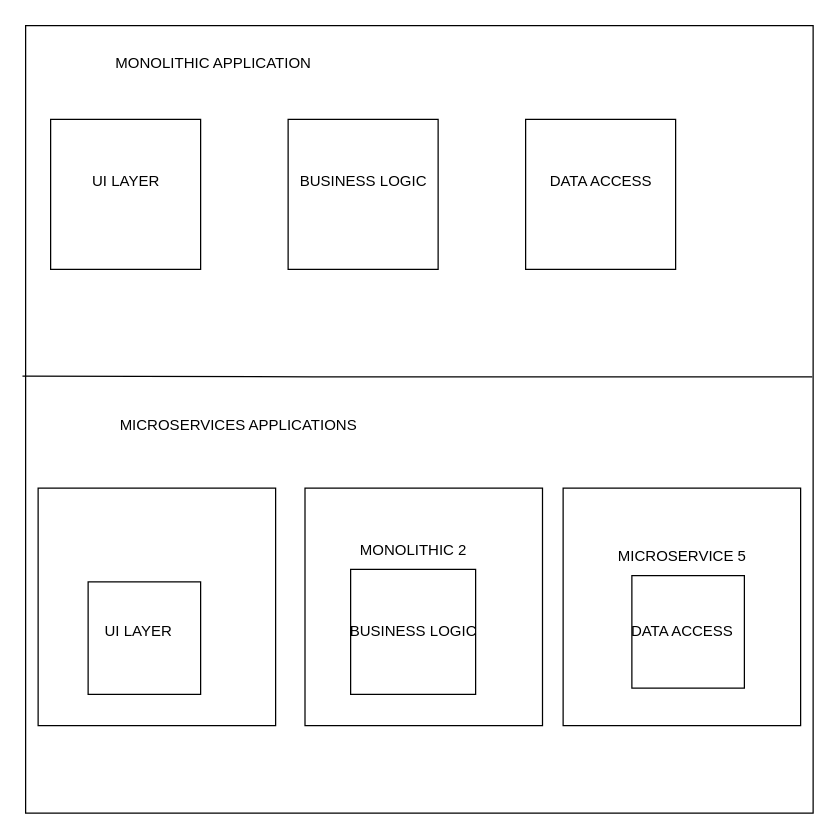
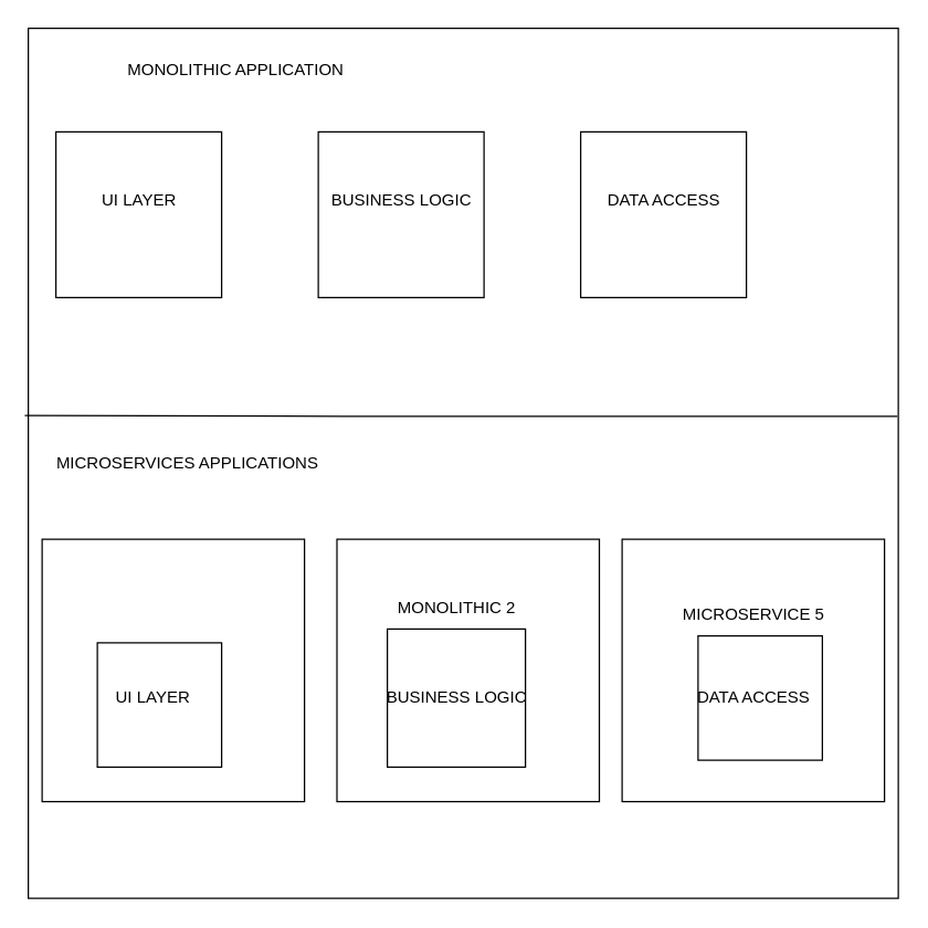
  <mxCell id="0" />
  <mxCell id="1" parent="0" />
  <mxCell id="2" value="" style="whiteSpace=wrap;html=1;aspect=fixed;" parent="1" vertex="1"><mxGeometry y="20" width="630" height="630" as="geometry" x="20" /></mxCell>
  <mxCell id="3" value="MONOLITHIC APPLICATION" style="text;html=1;align=center;verticalAlign=middle;resizable=0;points=[];autosize=1;strokeColor=none;fillColor=none;" parent="1" vertex="1"><mxGeometry x="80" y="35" width="180" height="30" as="geometry" /></mxCell>
  <mxCell id="4" value="" style="whiteSpace=wrap;html=1;aspect=fixed;" parent="1" vertex="1"><mxGeometry x="40" y="95" width="120" height="120" as="geometry" /></mxCell>
  <mxCell id="5" value="" style="whiteSpace=wrap;html=1;aspect=fixed;" parent="1" vertex="1"><mxGeometry x="230" y="95" width="120" height="120" as="geometry" /></mxCell>
  <mxCell id="6" value="" style="whiteSpace=wrap;html=1;aspect=fixed;" parent="1" vertex="1"><mxGeometry x="420" y="95" width="120" height="120" as="geometry" /></mxCell>
  <mxCell id="7" value="UI LAYER" style="text;html=1;align=center;verticalAlign=middle;resizable=0;points=[];autosize=1;strokeColor=none;fillColor=none;" parent="1" vertex="1"><mxGeometry x="60" y="130" width="80" height="30" as="geometry" /></mxCell>
  <mxCell id="8" value="BUSINESS LOGIC" style="text;html=1;align=center;verticalAlign=middle;resizable=0;points=[];autosize=1;strokeColor=none;fillColor=none;" parent="1" vertex="1"><mxGeometry x="230" y="130" width="120" height="30" as="geometry" /></mxCell>
  <mxCell id="9" value="DATA ACCESS" style="text;html=1;align=center;verticalAlign=middle;resizable=0;points=[];autosize=1;strokeColor=none;fillColor=none;" parent="1" vertex="1"><mxGeometry x="425" y="130" width="110" height="30" as="geometry" /></mxCell>
- <mxCell id="10" value="MICROSERVICES APPLICATIONS&lt;br&gt;" style="text;html=1;align=center;verticalAlign=middle;resizable=0;points=[];autosize=1;strokeColor=none;fillColor=none;" parent="1" vertex="1"><mxGeometry x="85" y="325" width="210" height="30" as="geometry" /></mxCell>
+ <mxCell id="10" value="MICROSERVICES APPLICATIONS&lt;br&gt;" style="text;html=1;align=center;verticalAlign=middle;resizable=0;points=[];autosize=1;strokeColor=none;fillColor=none;" parent="1" vertex="1"><mxGeometry x="30" y="320" width="210" height="30" as="geometry" /></mxCell>
  <mxCell id="11" value="" style="endArrow=none;html=1;rounded=0;entryX=0.999;entryY=0.446;entryDx=0;entryDy=0;entryPerimeter=0;exitX=-0.004;exitY=0.445;exitDx=0;exitDy=0;exitPerimeter=0;" parent="1" source="2" target="2" edge="1"><mxGeometry width="50" height="50" relative="1" as="geometry"><mxPoint x="430" y="340" as="sourcePoint" /><mxPoint x="460" y="320" as="targetPoint" /><Array as="points"><mxPoint x="250" y="301" /></Array></mxGeometry></mxCell>
  <mxCell id="12" value="" style="whiteSpace=wrap;html=1;aspect=fixed;" parent="1" vertex="1"><mxGeometry x="30" y="390" width="190" height="190" as="geometry" /></mxCell>
  <mxCell id="13" value="" style="whiteSpace=wrap;html=1;aspect=fixed;" parent="1" vertex="1"><mxGeometry x="243.5" y="390" width="190" height="190" as="geometry" /></mxCell>
  <mxCell id="14" value="" style="whiteSpace=wrap;html=1;aspect=fixed;" parent="1" vertex="1"><mxGeometry x="450" y="390" width="190" height="190" as="geometry" /></mxCell>
  <mxCell id="15" value="MICROSERVICE 5" style="text;html=1;align=center;verticalAlign=middle;resizable=0;points=[];autosize=1;strokeColor=none;fillColor=none;" parent="1" vertex="1"><mxGeometry x="480" y="430" width="130" height="30" as="geometry" /></mxCell>
  <mxCell id="16" value="" style="whiteSpace=wrap;html=1;aspect=fixed;" parent="1" vertex="1"><mxGeometry x="70" y="465" width="90" height="90" as="geometry" /></mxCell>
  <mxCell id="17" value="" style="whiteSpace=wrap;html=1;aspect=fixed;" parent="1" vertex="1"><mxGeometry x="280" y="455" width="100" height="100" as="geometry" /></mxCell>
  <mxCell id="18" value="" style="whiteSpace=wrap;html=1;aspect=fixed;" parent="1" vertex="1"><mxGeometry x="505" y="460" width="90" height="90" as="geometry" /></mxCell>
  <mxCell id="19" value="UI LAYER" style="text;html=1;align=center;verticalAlign=middle;resizable=0;points=[];autosize=1;strokeColor=none;fillColor=none;" parent="1" vertex="1"><mxGeometry x="70" y="490" width="80" height="30" as="geometry" /></mxCell>
  <mxCell id="20" value="BUSINESS LOGIC" style="text;html=1;align=center;verticalAlign=middle;resizable=0;points=[];autosize=1;strokeColor=none;fillColor=none;" parent="1" vertex="1"><mxGeometry x="270" y="490" width="120" height="30" as="geometry" /></mxCell>
  <mxCell id="21" value="DATA ACCESS" style="text;html=1;align=center;verticalAlign=middle;resizable=0;points=[];autosize=1;strokeColor=none;fillColor=none;" parent="1" vertex="1"><mxGeometry x="490" y="490" width="110" height="30" as="geometry" /></mxCell>
  <mxCell id="22" value="MONOLITHIC 2" style="text;html=1;align=center;verticalAlign=middle;resizable=0;points=[];autosize=1;strokeColor=none;fillColor=none;" parent="1" vertex="1"><mxGeometry x="265" y="425" width="130" height="30" as="geometry" /></mxCell>
